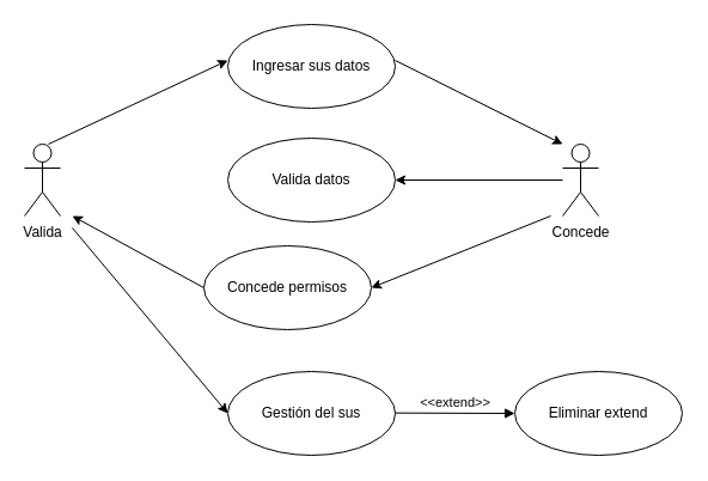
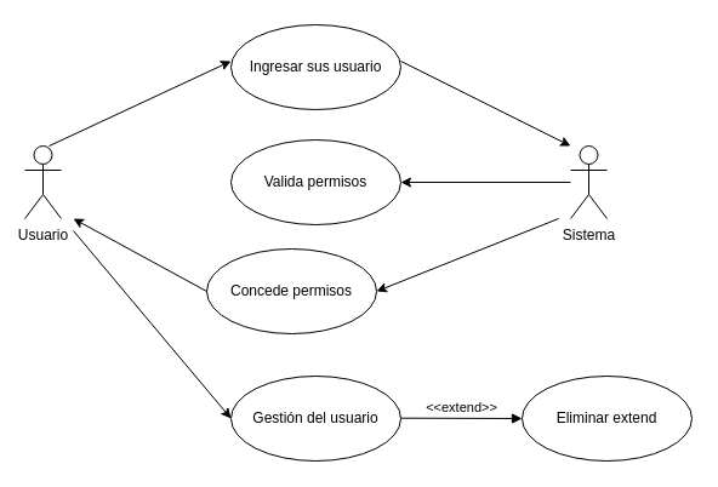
  <mxCell id="0" />
  <mxCell id="1" parent="0" />
- <mxCell id="2" value="Valida" style="shape=umlActor;verticalLabelPosition=bottom;verticalAlign=top;html=1;outlineConnect=0;" vertex="1" parent="1"><mxGeometry x="20" y="120" width="30" height="60" as="geometry" /></mxCell>
+ <mxCell id="2" value="Usuario" style="shape=umlActor;verticalLabelPosition=bottom;verticalAlign=top;html=1;outlineConnect=0;" vertex="1" parent="1"><mxGeometry x="20" y="120" width="30" height="60" as="geometry" /></mxCell>
  <mxCell id="3" value="" style="endArrow=classic;html=1;rounded=0;" edge="1" parent="1"><mxGeometry width="50" height="50" relative="1" as="geometry"><mxPoint x="40" y="120" as="sourcePoint" /><mxPoint x="190" y="50" as="targetPoint" /></mxGeometry></mxCell>
- <mxCell id="4" value="Ingresar sus datos" style="ellipse;whiteSpace=wrap;html=1;" vertex="1" parent="1"><mxGeometry x="190" y="20" width="140" height="70" as="geometry" /></mxCell>
+ <mxCell id="4" value="Ingresar sus usuario" style="ellipse;whiteSpace=wrap;html=1;" vertex="1" parent="1"><mxGeometry x="190" y="20" width="140" height="70" as="geometry" /></mxCell>
  <mxCell id="5" value="" style="endArrow=classic;html=1;rounded=0;" edge="1" parent="1"><mxGeometry width="50" height="50" relative="1" as="geometry"><mxPoint x="330" y="50" as="sourcePoint" /><mxPoint x="470" y="120" as="targetPoint" /></mxGeometry></mxCell>
- <mxCell id="6" value="Concede" style="shape=umlActor;verticalLabelPosition=bottom;verticalAlign=top;html=1;outlineConnect=0;" vertex="1" parent="1"><mxGeometry x="470" y="120" width="30" height="60" as="geometry" /></mxCell>
+ <mxCell id="6" value="Sistema" style="shape=umlActor;verticalLabelPosition=bottom;verticalAlign=top;html=1;outlineConnect=0;" vertex="1" parent="1"><mxGeometry x="470" y="120" width="30" height="60" as="geometry" /></mxCell>
  <mxCell id="7" value="" style="endArrow=classic;html=1;rounded=0;" edge="1" parent="1" source="6"><mxGeometry width="50" height="50" relative="1" as="geometry"><mxPoint x="420" y="170" as="sourcePoint" /><mxPoint x="330" y="150" as="targetPoint" /></mxGeometry></mxCell>
- <mxCell id="8" value="Valida datos" style="ellipse;whiteSpace=wrap;html=1;" vertex="1" parent="1"><mxGeometry x="190" y="115" width="140" height="70" as="geometry" /></mxCell>
+ <mxCell id="8" value="Valida permisos" style="ellipse;whiteSpace=wrap;html=1;" vertex="1" parent="1"><mxGeometry x="190" y="115" width="140" height="70" as="geometry" /></mxCell>
  <mxCell id="9" value="Concede permisos" style="ellipse;whiteSpace=wrap;html=1;" vertex="1" parent="1"><mxGeometry x="170" y="205" width="140" height="70" as="geometry" /></mxCell>
  <mxCell id="10" value="" style="endArrow=classic;html=1;rounded=0;entryX=1;entryY=0.5;entryDx=0;entryDy=0;" edge="1" parent="1" target="9"><mxGeometry width="50" height="50" relative="1" as="geometry"><mxPoint x="460" y="180" as="sourcePoint" /><mxPoint x="440" y="180" as="targetPoint" /></mxGeometry></mxCell>
  <mxCell id="11" value="" style="endArrow=classic;html=1;rounded=0;exitX=0;exitY=0.5;exitDx=0;exitDy=0;" edge="1" parent="1" source="9"><mxGeometry width="50" height="50" relative="1" as="geometry"><mxPoint x="100" y="240" as="sourcePoint" /><mxPoint x="60" y="180" as="targetPoint" /></mxGeometry></mxCell>
  <mxCell id="12" value="" style="endArrow=classic;html=1;rounded=0;entryX=0;entryY=0.5;entryDx=0;entryDy=0;" edge="1" parent="1" target="13"><mxGeometry width="50" height="50" relative="1" as="geometry"><mxPoint x="60" y="190" as="sourcePoint" /><mxPoint x="180" y="330" as="targetPoint" /></mxGeometry></mxCell>
- <mxCell id="13" value="Gestión del sus" style="ellipse;whiteSpace=wrap;html=1;" vertex="1" parent="1"><mxGeometry x="190" y="310" width="140" height="70" as="geometry" /></mxCell>
+ <mxCell id="13" value="Gestión del usuario" style="ellipse;whiteSpace=wrap;html=1;" vertex="1" parent="1"><mxGeometry x="190" y="310" width="140" height="70" as="geometry" /></mxCell>
  <mxCell id="14" value="&amp;lt;&amp;lt;extend&amp;gt;&amp;gt;" style="html=1;verticalAlign=bottom;endArrow=block;curved=0;rounded=0;" edge="1" parent="1"><mxGeometry width="80" relative="1" as="geometry"><mxPoint x="330" y="344.66" as="sourcePoint" /><mxPoint x="430" y="345" as="targetPoint" /></mxGeometry></mxCell>
  <mxCell id="15" value="Eliminar extend" style="ellipse;whiteSpace=wrap;html=1;" vertex="1" parent="1"><mxGeometry x="430" y="310" width="140" height="70" as="geometry" /></mxCell>
